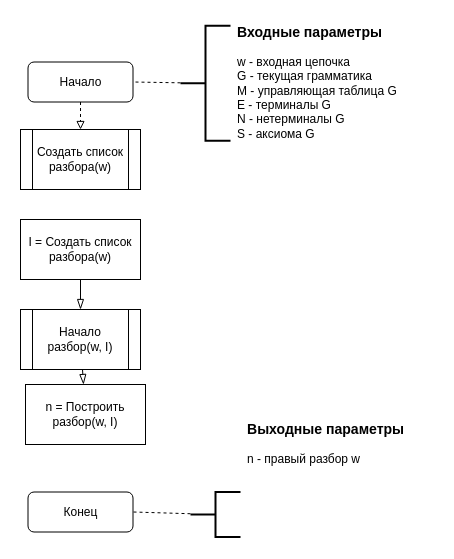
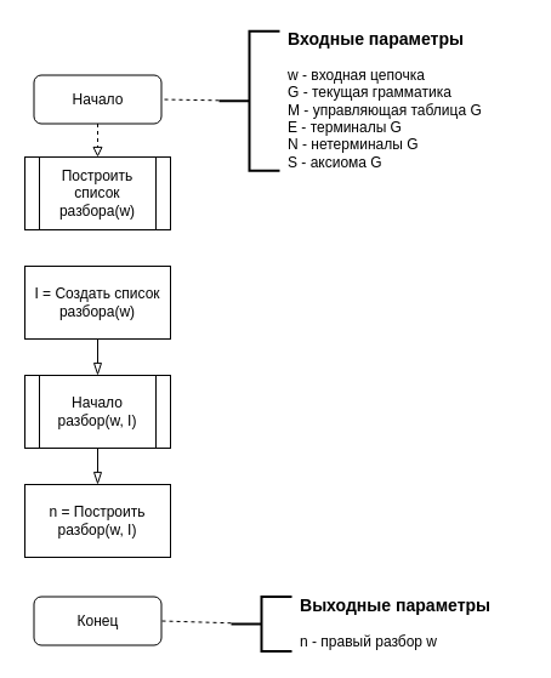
  <mxCell id="0" />
  <mxCell id="1" parent="0" />
  <mxCell id="2" style="edgeStyle=none;rounded=0;orthogonalLoop=1;jettySize=auto;html=1;endArrow=block;endFill=0;entryX=0.5;entryY=0;entryDx=0;entryDy=0;dashed=1;" edge="1" parent="1" source="3" target="7"><mxGeometry relative="1" as="geometry"><mxPoint x="80" y="129" as="targetPoint" /></mxGeometry></mxCell>
  <mxCell id="3" value="Начало" style="rounded=1;whiteSpace=wrap;html=1;fontSize=12;glass=0;strokeWidth=1;shadow=0;" vertex="1" parent="1"><mxGeometry x="27.5" y="61.5" width="105" height="40" as="geometry" /></mxCell>
  <mxCell id="4" style="edgeStyle=none;rounded=0;orthogonalLoop=1;jettySize=auto;html=1;entryX=1;entryY=0.5;entryDx=0;entryDy=0;endArrow=none;endFill=0;dashed=1;" edge="1" parent="1" source="5" target="3"><mxGeometry relative="1" as="geometry" /></mxCell>
  <mxCell id="5" value="" style="strokeWidth=2;html=1;shape=mxgraph.flowchart.annotation_2;align=left;labelPosition=right;pointerEvents=1;" vertex="1" parent="1"><mxGeometry x="180" y="25.25" width="50" height="115" as="geometry" /></mxCell>
  <mxCell id="6" value="&lt;h3&gt;Входные параметры&lt;/h3&gt;&lt;p&gt;&lt;span style=&quot;text-align: center&quot;&gt;w - входная цепочка&lt;br&gt;&lt;/span&gt;&lt;span style=&quot;text-align: center&quot;&gt;G - текущая грамматика&lt;br&gt;&lt;/span&gt;&lt;span style=&quot;text-align: center&quot;&gt;М - управляющая таблица G&lt;br&gt;E - терминалы G&lt;br&gt;N - нетерминалы G&lt;br&gt;&lt;/span&gt;&lt;span style=&quot;text-align: center&quot;&gt;S - аксиома G&lt;br&gt;&lt;/span&gt;&lt;/p&gt;" style="text;html=1;strokeColor=none;fillColor=none;spacing=5;spacingTop=-20;whiteSpace=wrap;overflow=hidden;rounded=0;" vertex="1" parent="1"><mxGeometry x="232" y="20.25" width="190" height="122.5" as="geometry" /></mxCell>
- <mxCell id="7" value="Создать список разбора(w)" style="shape=process;whiteSpace=wrap;html=1;backgroundOutline=1;" vertex="1" parent="1"><mxGeometry x="20" y="129" width="120" height="60" as="geometry" /></mxCell>
+ <mxCell id="7" value="Построить список разбора(w)" style="shape=process;whiteSpace=wrap;html=1;backgroundOutline=1;" vertex="1" parent="1"><mxGeometry x="20" y="129" width="120" height="60" as="geometry" /></mxCell>
  <mxCell id="8" style="edgeStyle=none;rounded=0;orthogonalLoop=1;jettySize=auto;html=1;entryX=0.5;entryY=0;entryDx=0;entryDy=0;endArrow=blockThin;endFill=0;endSize=8;" edge="1" parent="1" source="9" target="12"><mxGeometry relative="1" as="geometry" /></mxCell>
  <mxCell id="9" value="I = Создать список разбора(w)" style="rounded=0;whiteSpace=wrap;html=1;" vertex="1" parent="1"><mxGeometry x="20" y="219" width="120" height="60" as="geometry" /></mxCell>
- <mxCell id="10" value="n = Построить разбор(w, I)" style="rounded=0;whiteSpace=wrap;html=1;" vertex="1" parent="1"><mxGeometry x="25" y="384" width="120" height="60" as="geometry" /></mxCell>
+ <mxCell id="10" value="n = Построить разбор(w, I)" style="rounded=0;whiteSpace=wrap;html=1;" vertex="1" parent="1"><mxGeometry x="20" y="399" width="120" height="60" as="geometry" /></mxCell>
  <mxCell id="11" style="edgeStyle=none;rounded=0;orthogonalLoop=1;jettySize=auto;html=1;endArrow=blockThin;endFill=0;endSize=8;" edge="1" parent="1" source="12" target="10"><mxGeometry relative="1" as="geometry" /></mxCell>
  <mxCell id="12" value="Начало разбор(w, I)" style="shape=process;whiteSpace=wrap;html=1;backgroundOutline=1;" vertex="1" parent="1"><mxGeometry x="20" y="309" width="120" height="60" as="geometry" /></mxCell>
  <mxCell id="13" value="Конец" style="rounded=1;whiteSpace=wrap;html=1;fontSize=12;glass=0;strokeWidth=1;shadow=0;" vertex="1" parent="1"><mxGeometry x="27.5" y="491.5" width="105" height="40" as="geometry" /></mxCell>
  <mxCell id="14" style="edgeStyle=none;rounded=0;orthogonalLoop=1;jettySize=auto;html=1;entryX=1;entryY=0.5;entryDx=0;entryDy=0;endArrow=none;endFill=0;dashed=1;" edge="1" source="15" target="13" parent="1"><mxGeometry relative="1" as="geometry" /></mxCell>
  <mxCell id="15" value="" style="strokeWidth=2;html=1;shape=mxgraph.flowchart.annotation_2;align=left;labelPosition=right;pointerEvents=1;" vertex="1" parent="1"><mxGeometry x="190" y="491.5" width="50" height="45" as="geometry" /></mxCell>
- <mxCell id="16" value="&lt;h3&gt;Выходные параметры&lt;/h3&gt;&lt;p&gt;&lt;span style=&quot;text-align: center&quot;&gt;n - правый разбор w&lt;/span&gt;&lt;span style=&quot;text-align: center&quot;&gt;&lt;br&gt;&lt;/span&gt;&lt;/p&gt;" style="text;html=1;strokeColor=none;fillColor=none;spacing=5;spacingTop=-20;whiteSpace=wrap;overflow=hidden;rounded=0;" vertex="1" parent="1"><mxGeometry x="242" y="416.5" width="190" height="50" as="geometry" /></mxCell>
+ <mxCell id="16" value="&lt;h3&gt;Выходные параметры&lt;/h3&gt;&lt;p&gt;&lt;span style=&quot;text-align: center&quot;&gt;n - правый разбор w&lt;/span&gt;&lt;span style=&quot;text-align: center&quot;&gt;&lt;br&gt;&lt;/span&gt;&lt;/p&gt;" style="text;html=1;strokeColor=none;fillColor=none;spacing=5;spacingTop=-20;whiteSpace=wrap;overflow=hidden;rounded=0;" vertex="1" parent="1"><mxGeometry x="242" y="486.5" width="190" height="50" as="geometry" /></mxCell>
